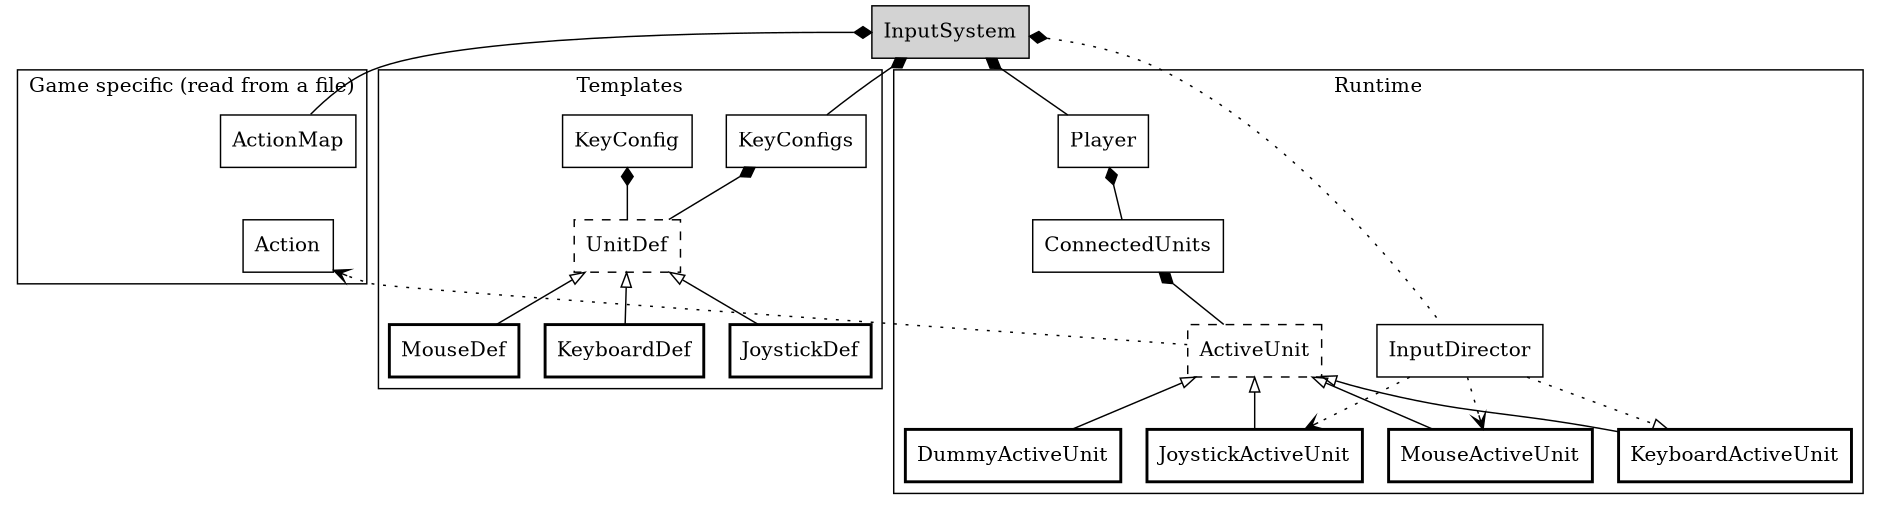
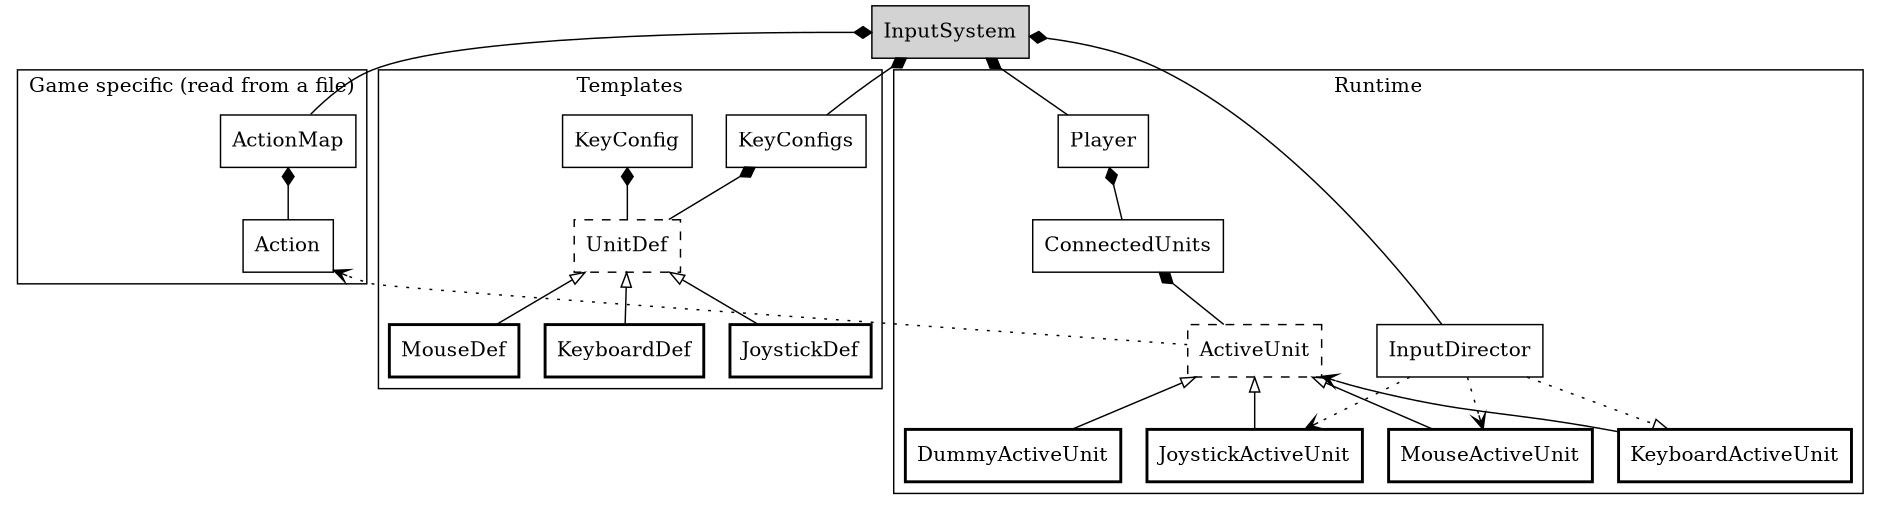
  digraph {
    node [shape=box style=solid]
    edge [arrowhead=none]
    InputSystem [style=filled]
    ActionMap
    KeyConfigs
    Player
    InputDirector
    ActiveUnit [style=dashed]
    Action
    KeyConfig
    UnitDef [style=dashed]
    JoystickDef [style=bold]
    MouseDef [style=bold]
    KeyboardDef [style=bold]
    ConnectedUnits
    KeyboardActiveUnit [style=bold]
    JoystickActiveUnit [style=bold]
    MouseActiveUnit [style=bold]
    DummyActiveUnit [style=bold]
    subgraph sub_1 {
      InputSystem
      ActionMap
      KeyConfigs
      Player
      InputDirector
    }
    subgraph sub_2 {
      ActiveUnit
      Action
    }
    subgraph cluster_3 {
      color=black
      label="Game specific (read from a file)"
      subgraph sub_4 {
        color=black
        label="Game specific (read from a file)"
        ActionMap
        Action
      }
    }
    subgraph cluster_5 {
      color=black
      label=Templates
      subgraph sub_6 {
        color=black
        label=Templates
        KeyConfigs
        KeyConfig
        UnitDef
      }
      subgraph sub_7 {
        color=black
        label=Templates
        UnitDef
        JoystickDef
        MouseDef
        KeyboardDef
      }
      subgraph sub_8 {
        color=black
        label=Templates
        rank=max
        JoystickDef
        MouseDef
        KeyboardDef
      }
    }
    subgraph cluster_9 {
      color=black
      label=Runtime
      subgraph sub_10 {
        color=black
        label=Runtime
        Player
        ActiveUnit
        ConnectedUnits
      }
      subgraph sub_11 {
        color=black
        label=Runtime
        InputDirector
        KeyboardActiveUnit
        JoystickActiveUnit
        MouseActiveUnit
      }
      subgraph sub_12 {
        color=black
        label=Runtime
        ActiveUnit
        KeyboardActiveUnit
        JoystickActiveUnit
        MouseActiveUnit
        DummyActiveUnit
      }
      subgraph sub_13 {
        color=black
        label=Runtime
        rank=max
        KeyboardActiveUnit
        JoystickActiveUnit
        MouseActiveUnit
        DummyActiveUnit
      }
    }
    InputSystem -> ActionMap [arrowtail=diamond dir=both]
    InputSystem -> KeyConfigs [arrowtail=diamond dir=both]
    InputSystem -> Player [arrowtail=diamond dir=both]
-   InputSystem -> InputDirector [arrowtail=diamond dir=both style=dotted]
+   InputSystem -> InputDirector [arrowtail=diamond dir=both]
+   ActionMap -> Action [arrowtail=diamond dir=both]
    KeyConfigs -> UnitDef [arrowtail=diamond dir=both]
    Player -> ConnectedUnits [arrowtail=diamond dir=both]
    InputDirector -> KeyboardActiveUnit [arrowhead=onormal style=dotted]
    InputDirector -> JoystickActiveUnit [arrowhead=vee style=dotted]
    InputDirector -> MouseActiveUnit [arrowhead=vee style=dotted]
    ActiveUnit -> Action [arrowhead=vee constraint=false style=dotted]
    KeyConfig -> UnitDef [arrowtail=diamond dir=both]
    JoystickDef -> UnitDef [arrowhead=onormal]
    MouseDef -> UnitDef [arrowhead=onormal]
    KeyboardDef -> UnitDef [arrowhead=onormal]
    ConnectedUnits -> ActiveUnit [arrowtail=diamond dir=both]
-   KeyboardActiveUnit -> ActiveUnit [arrowhead=onormal]
+   KeyboardActiveUnit -> ActiveUnit [arrowhead=vee]
    JoystickActiveUnit -> ActiveUnit [arrowhead=onormal]
    MouseActiveUnit -> ActiveUnit [arrowhead=onormal]
    DummyActiveUnit -> ActiveUnit [arrowhead=onormal]
  }
